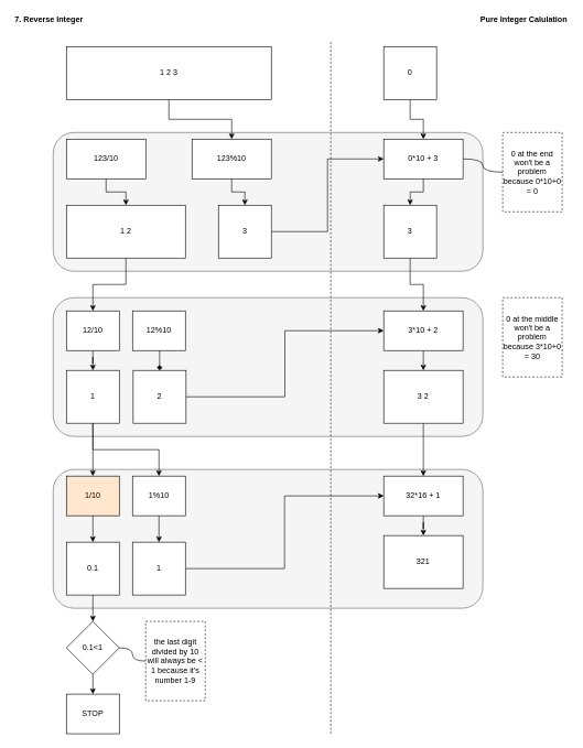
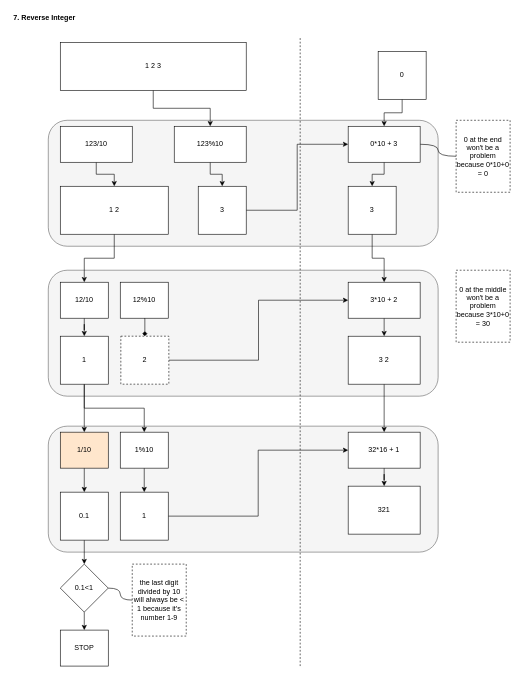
  <mxCell id="0" />
  <mxCell id="1" parent="0" />
  <mxCell id="2" value="" style="rounded=1;whiteSpace=wrap;html=1;fillColor=#f5f5f5;strokeColor=#666666;fontColor=#333333;" vertex="1" parent="1"><mxGeometry x="80" y="710" width="650" height="210" as="geometry" /></mxCell>
  <mxCell id="3" value="" style="rounded=1;whiteSpace=wrap;html=1;fillColor=#f5f5f5;strokeColor=#666666;fontColor=#333333;" vertex="1" parent="1"><mxGeometry x="80" y="450" width="650" height="210" as="geometry" /></mxCell>
  <mxCell id="4" value="" style="rounded=1;whiteSpace=wrap;html=1;fillColor=#f5f5f5;strokeColor=#666666;fontColor=#333333;" vertex="1" parent="1"><mxGeometry x="80" y="200" width="650" height="210" as="geometry" /></mxCell>
  <mxCell id="5" style="edgeStyle=orthogonalEdgeStyle;rounded=0;orthogonalLoop=1;jettySize=auto;html=1;entryX=0;entryY=0.5;entryDx=0;entryDy=0;" edge="1" parent="1" source="6" target="33"><mxGeometry relative="1" as="geometry" /></mxCell>
  <mxCell id="6" value="3" style="whiteSpace=wrap;html=1;aspect=fixed;" vertex="1" parent="1"><mxGeometry x="330" y="310" width="80" height="80" as="geometry" /></mxCell>
  <mxCell id="7" style="edgeStyle=orthogonalEdgeStyle;rounded=0;orthogonalLoop=1;jettySize=auto;html=1;exitX=0.5;exitY=1;exitDx=0;exitDy=0;entryX=0.5;entryY=0;entryDx=0;entryDy=0;" edge="1" parent="1" source="8" target="6"><mxGeometry relative="1" as="geometry" /></mxCell>
  <mxCell id="8" value="123%10" style="rounded=0;whiteSpace=wrap;html=1;" vertex="1" parent="1"><mxGeometry x="290" y="210" width="120" height="60" as="geometry" /></mxCell>
  <mxCell id="9" style="edgeStyle=orthogonalEdgeStyle;rounded=0;orthogonalLoop=1;jettySize=auto;html=1;exitX=0.5;exitY=1;exitDx=0;exitDy=0;" edge="1" parent="1" source="10" target="23"><mxGeometry relative="1" as="geometry" /></mxCell>
  <mxCell id="10" value="1 2" style="rounded=0;whiteSpace=wrap;html=1;" vertex="1" parent="1"><mxGeometry x="100" y="310" width="180" height="80" as="geometry" /></mxCell>
  <mxCell id="11" style="edgeStyle=orthogonalEdgeStyle;rounded=0;orthogonalLoop=1;jettySize=auto;html=1;exitX=0.5;exitY=1;exitDx=0;exitDy=0;entryX=0.5;entryY=0;entryDx=0;entryDy=0;" edge="1" parent="1" source="12" target="8"><mxGeometry relative="1" as="geometry" /></mxCell>
  <mxCell id="12" value="1 2 3" style="rounded=0;whiteSpace=wrap;html=1;" vertex="1" parent="1"><mxGeometry x="100" y="70" width="310" height="80" as="geometry" /></mxCell>
  <mxCell id="13" style="edgeStyle=orthogonalEdgeStyle;rounded=0;orthogonalLoop=1;jettySize=auto;html=1;exitX=0.5;exitY=1;exitDx=0;exitDy=0;entryX=0.5;entryY=0;entryDx=0;entryDy=0;" edge="1" parent="1" source="14" target="10"><mxGeometry relative="1" as="geometry" /></mxCell>
  <mxCell id="14" value="123/10" style="rounded=0;whiteSpace=wrap;html=1;" vertex="1" parent="1"><mxGeometry x="100" y="210" width="120" height="60" as="geometry" /></mxCell>
  <mxCell id="15" style="edgeStyle=orthogonalEdgeStyle;rounded=0;orthogonalLoop=1;jettySize=auto;html=1;exitX=0.5;exitY=1;exitDx=0;exitDy=0;entryX=0.5;entryY=0;entryDx=0;entryDy=0;" edge="1" parent="1" source="16" target="30"><mxGeometry relative="1" as="geometry" /></mxCell>
  <mxCell id="16" value="3" style="whiteSpace=wrap;html=1;aspect=fixed;" vertex="1" parent="1"><mxGeometry x="580" y="310" width="80" height="80" as="geometry" /></mxCell>
  <mxCell id="17" value="" style="endArrow=none;html=1;dashed=1;" edge="1" parent="1"><mxGeometry width="50" height="50" relative="1" as="geometry"><mxPoint x="500" y="1110" as="sourcePoint" /><mxPoint x="500" y="60" as="targetPoint" /></mxGeometry></mxCell>
  <mxCell id="18" style="edgeStyle=orthogonalEdgeStyle;rounded=0;orthogonalLoop=1;jettySize=auto;html=1;exitX=0.5;exitY=1;exitDx=0;exitDy=0;entryX=0.5;entryY=0;entryDx=0;entryDy=0;endArrow=diamond;" edge="1" parent="1" source="19" target="21"><mxGeometry relative="1" as="geometry" /></mxCell>
  <mxCell id="19" value="12%10" style="rounded=0;whiteSpace=wrap;html=1;" vertex="1" parent="1"><mxGeometry x="200" y="470" width="80" height="60" as="geometry" /></mxCell>
  <mxCell id="20" style="edgeStyle=orthogonalEdgeStyle;rounded=0;orthogonalLoop=1;jettySize=auto;html=1;entryX=0;entryY=0.5;entryDx=0;entryDy=0;" edge="1" parent="1" source="21" target="30"><mxGeometry relative="1" as="geometry"><mxPoint x="580" y="550" as="targetPoint" /></mxGeometry></mxCell>
- <mxCell id="21" value="2" style="whiteSpace=wrap;html=1;aspect=fixed;" vertex="1" parent="1"><mxGeometry x="201" y="560" width="80" height="80" as="geometry" /></mxCell>
+ <mxCell id="21" value="2" style="whiteSpace=wrap;html=1;aspect=fixed;dashed=1;" vertex="1" parent="1"><mxGeometry x="201" y="560" width="80" height="80" as="geometry" /></mxCell>
  <mxCell id="22" style="edgeStyle=orthogonalEdgeStyle;rounded=0;orthogonalLoop=1;jettySize=auto;html=1;exitX=0.5;exitY=1;exitDx=0;exitDy=0;" edge="1" parent="1" source="23" target="26"><mxGeometry relative="1" as="geometry" /></mxCell>
  <mxCell id="23" value="12/10" style="rounded=0;whiteSpace=wrap;html=1;" vertex="1" parent="1"><mxGeometry x="100" y="470" width="80" height="60" as="geometry" /></mxCell>
  <mxCell id="24" style="edgeStyle=orthogonalEdgeStyle;rounded=0;orthogonalLoop=1;jettySize=auto;html=1;entryX=0.5;entryY=0;entryDx=0;entryDy=0;" edge="1" parent="1" source="26" target="39"><mxGeometry relative="1" as="geometry" /></mxCell>
  <mxCell id="25" style="edgeStyle=orthogonalEdgeStyle;rounded=0;orthogonalLoop=1;jettySize=auto;html=1;exitX=0.5;exitY=1;exitDx=0;exitDy=0;entryX=0.5;entryY=0;entryDx=0;entryDy=0;" edge="1" parent="1" source="26" target="37"><mxGeometry relative="1" as="geometry" /></mxCell>
  <mxCell id="26" value="1" style="whiteSpace=wrap;html=1;aspect=fixed;" vertex="1" parent="1"><mxGeometry x="100" y="560" width="80" height="80" as="geometry" /></mxCell>
  <mxCell id="27" style="edgeStyle=orthogonalEdgeStyle;rounded=0;orthogonalLoop=1;jettySize=auto;html=1;exitX=0.5;exitY=1;exitDx=0;exitDy=0;entryX=0.5;entryY=0;entryDx=0;entryDy=0;" edge="1" parent="1" source="28" target="45"><mxGeometry relative="1" as="geometry" /></mxCell>
  <mxCell id="28" value="3 2" style="rounded=0;whiteSpace=wrap;html=1;" vertex="1" parent="1"><mxGeometry x="580" y="560" width="120" height="80" as="geometry" /></mxCell>
  <mxCell id="29" style="edgeStyle=orthogonalEdgeStyle;rounded=0;orthogonalLoop=1;jettySize=auto;html=1;exitX=0.5;exitY=1;exitDx=0;exitDy=0;entryX=0.5;entryY=0;entryDx=0;entryDy=0;" edge="1" parent="1" source="30" target="28"><mxGeometry relative="1" as="geometry" /></mxCell>
  <mxCell id="30" value="3*10 + 2" style="rounded=0;whiteSpace=wrap;html=1;" vertex="1" parent="1"><mxGeometry x="580" y="470" width="120" height="60" as="geometry" /></mxCell>
  <mxCell id="31" style="edgeStyle=orthogonalEdgeStyle;rounded=0;orthogonalLoop=1;jettySize=auto;html=1;exitX=0.5;exitY=1;exitDx=0;exitDy=0;entryX=0.5;entryY=0;entryDx=0;entryDy=0;" edge="1" parent="1" source="33" target="16"><mxGeometry relative="1" as="geometry" /></mxCell>
  <mxCell id="32" style="rounded=0;orthogonalLoop=1;jettySize=auto;html=1;exitX=1;exitY=0.5;exitDx=0;exitDy=0;entryX=0;entryY=0.5;entryDx=0;entryDy=0;edgeStyle=orthogonalEdgeStyle;curved=1;endArrow=none;endFill=0;" edge="1" parent="1" source="33" target="51"><mxGeometry relative="1" as="geometry" /></mxCell>
  <mxCell id="33" value="0*10 + 3" style="rounded=0;whiteSpace=wrap;html=1;" vertex="1" parent="1"><mxGeometry x="580" y="210" width="120" height="60" as="geometry" /></mxCell>
  <mxCell id="34" style="edgeStyle=orthogonalEdgeStyle;rounded=0;orthogonalLoop=1;jettySize=auto;html=1;entryX=0.5;entryY=0;entryDx=0;entryDy=0;" edge="1" parent="1" source="35" target="33"><mxGeometry relative="1" as="geometry" /></mxCell>
- <mxCell id="35" value="0" style="whiteSpace=wrap;html=1;aspect=fixed;" vertex="1" parent="1"><mxGeometry x="580" y="70" width="80" height="80" as="geometry" /></mxCell>
+ <mxCell id="35" value="0" style="whiteSpace=wrap;html=1;aspect=fixed;" vertex="1" parent="1"><mxGeometry x="630" y="85" width="80" height="80" as="geometry" /></mxCell>
  <mxCell id="36" style="edgeStyle=orthogonalEdgeStyle;rounded=0;orthogonalLoop=1;jettySize=auto;html=1;exitX=0.5;exitY=1;exitDx=0;exitDy=0;entryX=0.5;entryY=0;entryDx=0;entryDy=0;" edge="1" parent="1" source="37" target="41"><mxGeometry relative="1" as="geometry" /></mxCell>
  <mxCell id="37" value="1%10" style="rounded=0;whiteSpace=wrap;html=1;" vertex="1" parent="1"><mxGeometry x="200" y="720" width="80" height="60" as="geometry" /></mxCell>
  <mxCell id="38" style="edgeStyle=orthogonalEdgeStyle;rounded=0;orthogonalLoop=1;jettySize=auto;html=1;exitX=0.5;exitY=1;exitDx=0;exitDy=0;entryX=0.5;entryY=0;entryDx=0;entryDy=0;" edge="1" parent="1" source="39" target="43"><mxGeometry relative="1" as="geometry" /></mxCell>
  <mxCell id="39" value="1/10" style="rounded=0;whiteSpace=wrap;html=1;fillColor=#ffe6cc;" vertex="1" parent="1"><mxGeometry x="100" y="720" width="80" height="60" as="geometry" /></mxCell>
  <mxCell id="40" style="edgeStyle=orthogonalEdgeStyle;rounded=0;orthogonalLoop=1;jettySize=auto;html=1;entryX=0;entryY=0.5;entryDx=0;entryDy=0;" edge="1" parent="1" source="41" target="45"><mxGeometry relative="1" as="geometry" /></mxCell>
  <mxCell id="41" value="1" style="whiteSpace=wrap;html=1;aspect=fixed;" vertex="1" parent="1"><mxGeometry x="200" y="820" width="80" height="80" as="geometry" /></mxCell>
  <mxCell id="42" style="edgeStyle=orthogonalEdgeStyle;rounded=0;orthogonalLoop=1;jettySize=auto;html=1;entryX=0.5;entryY=0;entryDx=0;entryDy=0;" edge="1" parent="1" source="43" target="49"><mxGeometry relative="1" as="geometry" /></mxCell>
  <mxCell id="43" value="0.1" style="whiteSpace=wrap;html=1;aspect=fixed;" vertex="1" parent="1"><mxGeometry x="100" y="820" width="80" height="80" as="geometry" /></mxCell>
  <mxCell id="44" style="edgeStyle=orthogonalEdgeStyle;rounded=0;orthogonalLoop=1;jettySize=auto;html=1;exitX=0.5;exitY=1;exitDx=0;exitDy=0;" edge="1" parent="1" source="45" target="46"><mxGeometry relative="1" as="geometry" /></mxCell>
  <mxCell id="45" value="32*16 + 1" style="rounded=0;whiteSpace=wrap;html=1;" vertex="1" parent="1"><mxGeometry x="580" y="720" width="120" height="60" as="geometry" /></mxCell>
  <mxCell id="46" value="321" style="rounded=0;whiteSpace=wrap;html=1;" vertex="1" parent="1"><mxGeometry x="580" y="810" width="120" height="80" as="geometry" /></mxCell>
  <mxCell id="47" value="" style="edgeStyle=orthogonalEdgeStyle;rounded=0;orthogonalLoop=1;jettySize=auto;html=1;" edge="1" parent="1" source="49"><mxGeometry relative="1" as="geometry"><mxPoint x="140" y="1050" as="targetPoint" /></mxGeometry></mxCell>
  <mxCell id="48" style="edgeStyle=orthogonalEdgeStyle;curved=1;rounded=0;orthogonalLoop=1;jettySize=auto;html=1;exitX=1;exitY=0.5;exitDx=0;exitDy=0;entryX=0;entryY=0.5;entryDx=0;entryDy=0;endArrow=none;endFill=0;" edge="1" parent="1" source="49" target="53"><mxGeometry relative="1" as="geometry" /></mxCell>
  <mxCell id="49" value="0.1&amp;lt;1" style="rhombus;whiteSpace=wrap;html=1;" vertex="1" parent="1"><mxGeometry x="100" y="940" width="80" height="80" as="geometry" /></mxCell>
  <mxCell id="50" value="STOP" style="rounded=0;whiteSpace=wrap;html=1;" vertex="1" parent="1"><mxGeometry x="100" y="1050" width="80" height="60" as="geometry" /></mxCell>
  <mxCell id="51" value="0 at the end won't be a problem because 0*10+0 = 0" style="text;html=1;strokeColor=#000000;fillColor=none;align=center;verticalAlign=middle;whiteSpace=wrap;rounded=0;dashed=1;" vertex="1" parent="1"><mxGeometry x="760" y="200" width="90" height="120" as="geometry" /></mxCell>
  <mxCell id="52" value="0 at the middle won't be a problem because 3*10+0 = 30" style="text;html=1;strokeColor=#000000;fillColor=none;align=center;verticalAlign=middle;whiteSpace=wrap;rounded=0;dashed=1;" vertex="1" parent="1"><mxGeometry x="760" y="450" width="90" height="120" as="geometry" /></mxCell>
  <mxCell id="53" value="the last digit divided by 10 will always be &amp;lt; 1 because it's number 1-9" style="text;html=1;strokeColor=#000000;fillColor=none;align=center;verticalAlign=middle;whiteSpace=wrap;rounded=0;dashed=1;" vertex="1" parent="1"><mxGeometry x="220" y="940" width="90" height="120" as="geometry" /></mxCell>
  <mxCell id="54" value="&lt;b&gt;7. Reverse Integer&lt;/b&gt;" style="text;html=1;strokeColor=none;fillColor=none;align=left;verticalAlign=middle;whiteSpace=wrap;rounded=0;dashed=1;" vertex="1" parent="1"><mxGeometry width="220" height="20" as="geometry" x="20" y="20" /></mxCell>
- <mxCell id="55" value="&lt;b&gt;Pure Integer Calulation&lt;/b&gt;" style="text;html=1;strokeColor=none;fillColor=none;align=right;verticalAlign=middle;whiteSpace=wrap;rounded=0;dashed=1;" vertex="1" parent="1"><mxGeometry x="700" width="160" height="20" as="geometry" y="20" /></mxCell>
